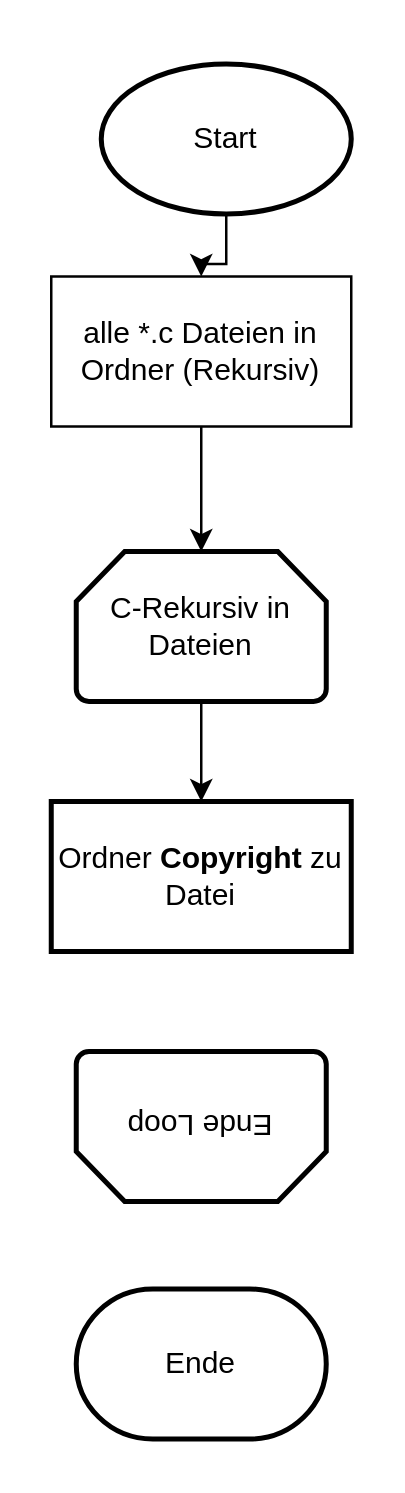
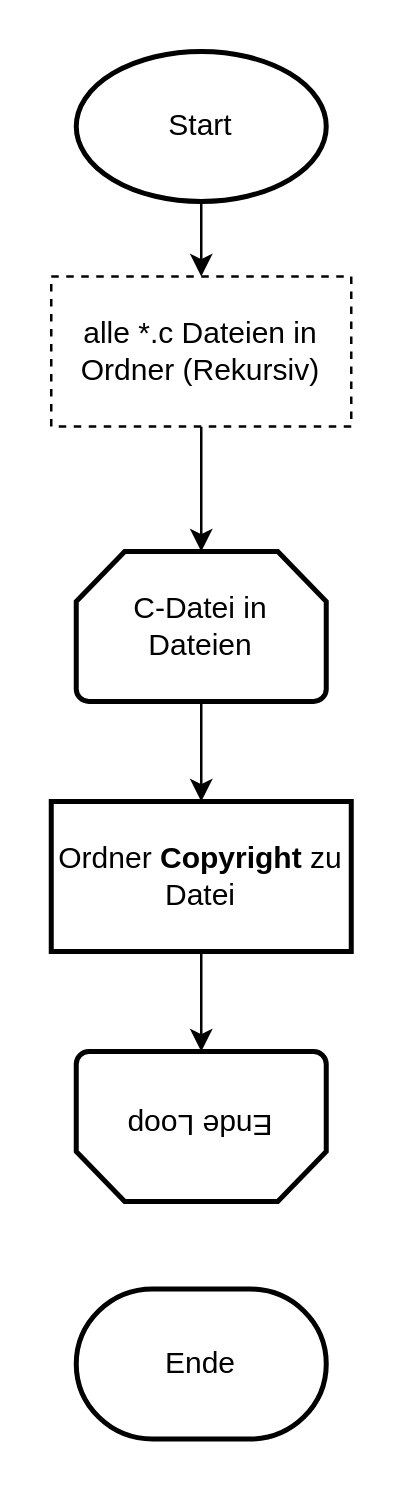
  <mxCell id="0" />
  <mxCell id="1" parent="0" />
  <mxCell id="2" style="edgeStyle=orthogonalEdgeStyle;rounded=0;orthogonalLoop=1;jettySize=auto;html=1;" edge="1" parent="1" source="3"><mxGeometry relative="1" as="geometry"><mxPoint x="80" y="220" as="targetPoint" /></mxGeometry></mxCell>
- <mxCell id="3" value="alle *.c Dateien in Ordner (Rekursiv)" style="rounded=0;whiteSpace=wrap;html=1;" vertex="1" parent="1"><mxGeometry x="20" y="110" width="120" height="60" as="geometry" /></mxCell>
+ <mxCell id="3" value="alle *.c Dateien in Ordner (Rekursiv)" style="rounded=0;whiteSpace=wrap;html=1;dashed=1;" vertex="1" parent="1"><mxGeometry x="20" y="110" width="120" height="60" as="geometry" /></mxCell>
  <mxCell id="4" value="" style="edgeStyle=orthogonalEdgeStyle;rounded=0;orthogonalLoop=1;jettySize=auto;html=1;" edge="1" parent="1" source="5" target="7"><mxGeometry relative="1" as="geometry" /></mxCell>
- <mxCell id="5" value="C-Rekursiv in Dateien" style="strokeWidth=2;html=1;shape=mxgraph.flowchart.loop_limit;whiteSpace=wrap;" vertex="1" parent="1"><mxGeometry x="30" y="220" width="100" height="60" as="geometry" /></mxCell>
+ <mxCell id="5" value="C-Datei in Dateien" style="strokeWidth=2;html=1;shape=mxgraph.flowchart.loop_limit;whiteSpace=wrap;" vertex="1" parent="1"><mxGeometry x="30" y="220" width="100" height="60" as="geometry" /></mxCell>
+ <mxCell id="6" style="edgeStyle=orthogonalEdgeStyle;rounded=0;orthogonalLoop=1;jettySize=auto;html=1;entryX=0.5;entryY=1;entryDx=0;entryDy=0;entryPerimeter=0;" edge="1" parent="1" source="7" target="10"><mxGeometry relative="1" as="geometry" /></mxCell>
  <mxCell id="7" value="Ordner &lt;b&gt;Copyright&lt;/b&gt;&amp;nbsp;zu Datei" style="whiteSpace=wrap;html=1;strokeWidth=2;" vertex="1" parent="1"><mxGeometry x="20" y="320" width="120" height="60" as="geometry" /></mxCell>
  <mxCell id="8" style="edgeStyle=orthogonalEdgeStyle;rounded=0;orthogonalLoop=1;jettySize=auto;html=1;entryX=0.5;entryY=0;entryDx=0;entryDy=0;" edge="1" parent="1" source="9" target="3"><mxGeometry relative="1" as="geometry" /></mxCell>
- <mxCell id="9" value="Start" style="strokeWidth=2;html=1;shape=mxgraph.flowchart.start_1;whiteSpace=wrap;" vertex="1" parent="1"><mxGeometry x="40" y="25" width="100" height="60" as="geometry" /></mxCell>
+ <mxCell id="9" value="Start" style="strokeWidth=2;html=1;shape=mxgraph.flowchart.start_1;whiteSpace=wrap;" vertex="1" parent="1"><mxGeometry x="30" y="20" width="100" height="60" as="geometry" /></mxCell>
  <mxCell id="10" value="Ende Loop" style="strokeWidth=2;html=1;shape=mxgraph.flowchart.loop_limit;whiteSpace=wrap;rotation=-180;" vertex="1" parent="1"><mxGeometry x="30" y="420" width="100" height="60" as="geometry" /></mxCell>
  <mxCell id="11" value="Ende" style="strokeWidth=2;html=1;shape=mxgraph.flowchart.terminator;whiteSpace=wrap;" vertex="1" parent="1"><mxGeometry x="30" y="515" width="100" height="60" as="geometry" /></mxCell>
